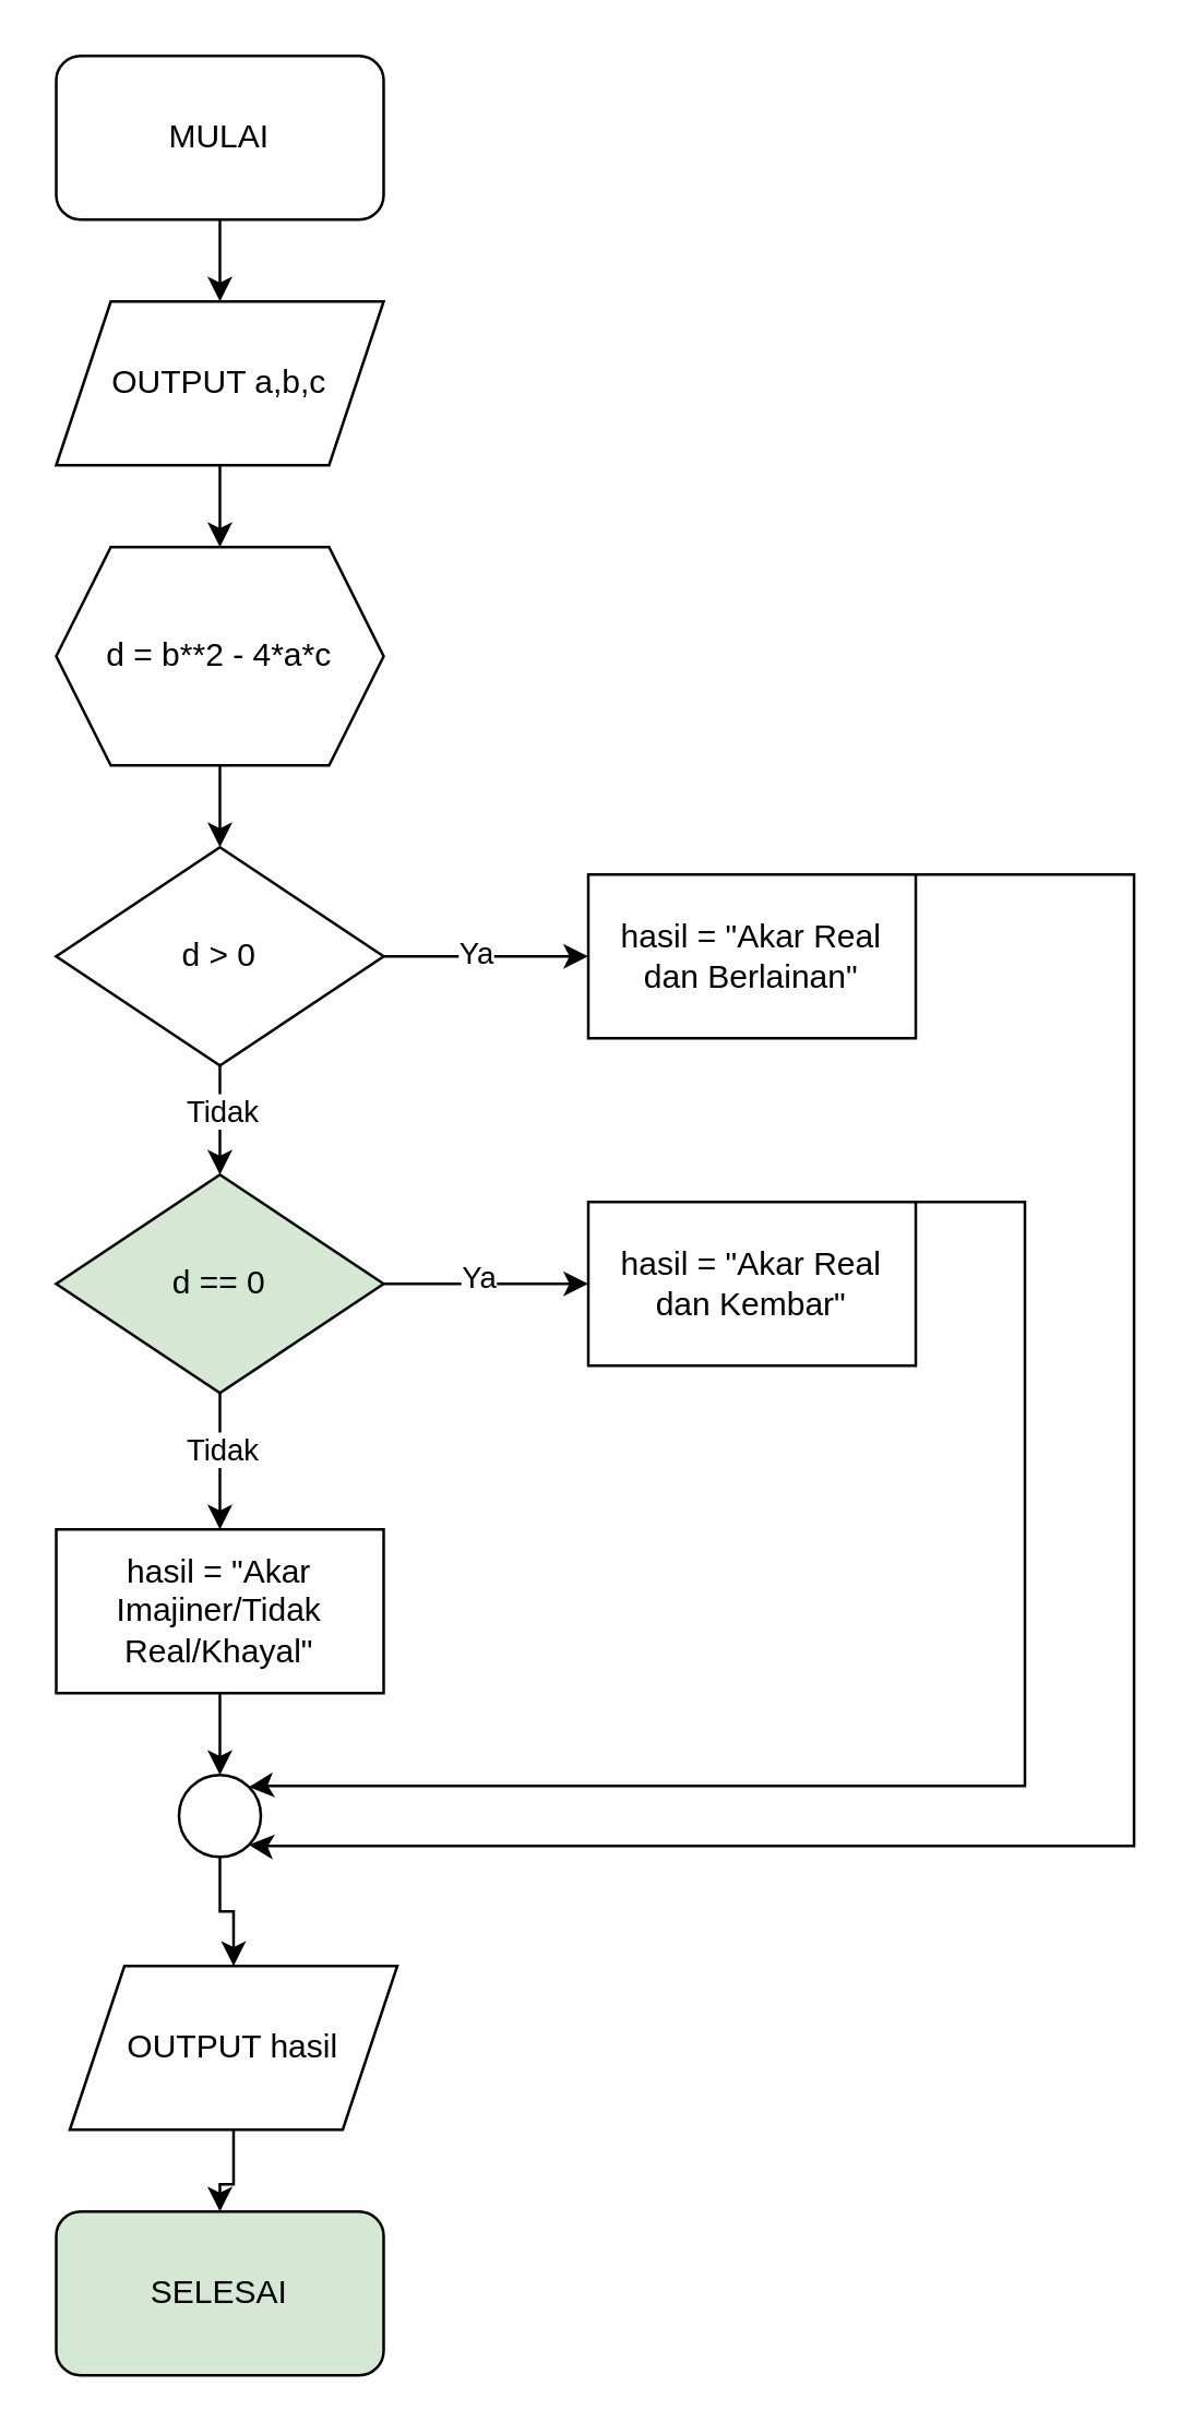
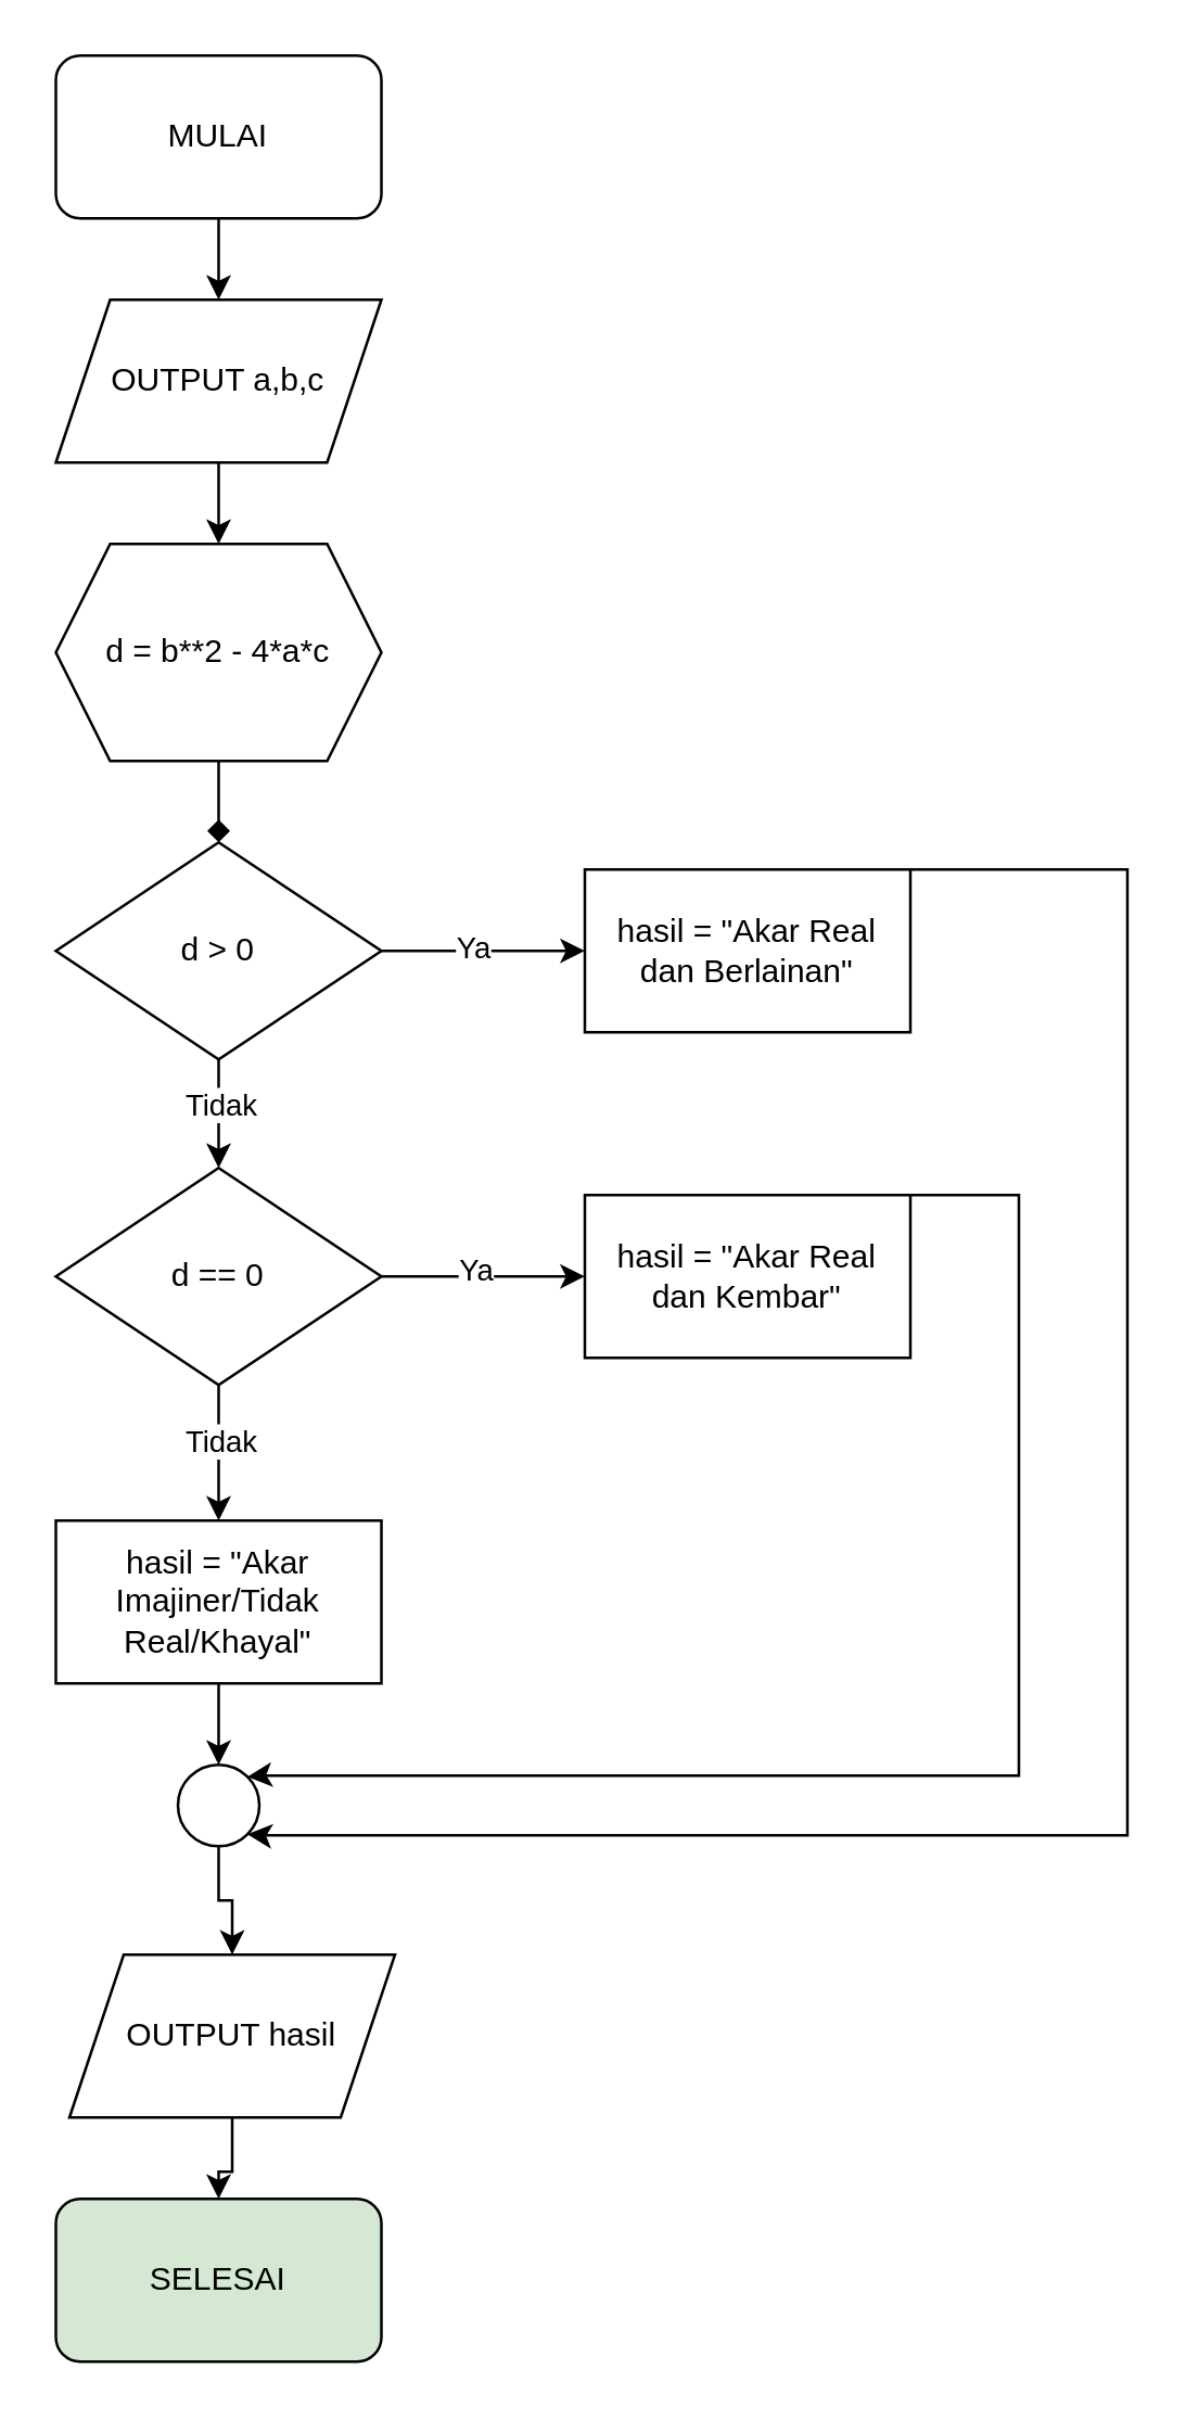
  <mxCell id="0" />
  <mxCell id="1" parent="0" />
  <mxCell id="2" value="" style="edgeStyle=orthogonalEdgeStyle;rounded=0;orthogonalLoop=1;jettySize=auto;html=1;" edge="1" parent="1" source="3" target="5"><mxGeometry relative="1" as="geometry" /></mxCell>
  <mxCell id="3" value="MULAI" style="rounded=1;whiteSpace=wrap;html=1;" vertex="1" parent="1"><mxGeometry x="20" y="20" width="120" height="60" as="geometry" /></mxCell>
  <mxCell id="4" value="" style="edgeStyle=orthogonalEdgeStyle;rounded=0;orthogonalLoop=1;jettySize=auto;html=1;" edge="1" parent="1" source="5" target="7"><mxGeometry relative="1" as="geometry" /></mxCell>
  <mxCell id="5" value="OUTPUT a,b,c" style="shape=parallelogram;perimeter=parallelogramPerimeter;whiteSpace=wrap;html=1;fixedSize=1;" vertex="1" parent="1"><mxGeometry x="20" y="110" width="120" height="60" as="geometry" /></mxCell>
- <mxCell id="6" value="" style="edgeStyle=orthogonalEdgeStyle;rounded=0;orthogonalLoop=1;jettySize=auto;html=1;" edge="1" parent="1" source="7" target="12"><mxGeometry relative="1" as="geometry" /></mxCell>
+ <mxCell id="6" value="" style="edgeStyle=orthogonalEdgeStyle;rounded=0;orthogonalLoop=1;jettySize=auto;html=1;endArrow=diamond;" edge="1" parent="1" source="7" target="12"><mxGeometry relative="1" as="geometry" /></mxCell>
  <mxCell id="7" value="d = b**2 - 4*a*c" style="shape=hexagon;perimeter=hexagonPerimeter2;whiteSpace=wrap;html=1;fixedSize=1;" vertex="1" parent="1"><mxGeometry x="20" y="200" width="120" height="80" as="geometry" /></mxCell>
  <mxCell id="8" value="" style="edgeStyle=orthogonalEdgeStyle;rounded=0;orthogonalLoop=1;jettySize=auto;html=1;" edge="1" parent="1" source="12" target="14"><mxGeometry relative="1" as="geometry" /></mxCell>
  <mxCell id="9" value="Ya" style="edgeLabel;html=1;align=center;verticalAlign=middle;resizable=0;points=[];" vertex="1" connectable="0" parent="8"><mxGeometry x="-0.131" y="2" relative="1" as="geometry"><mxPoint as="offset" /></mxGeometry></mxCell>
  <mxCell id="10" value="" style="edgeStyle=orthogonalEdgeStyle;rounded=0;orthogonalLoop=1;jettySize=auto;html=1;" edge="1" parent="1" source="12" target="19"><mxGeometry relative="1" as="geometry" /></mxCell>
  <mxCell id="11" value="Tidak" style="edgeLabel;html=1;align=center;verticalAlign=middle;resizable=0;points=[];" vertex="1" connectable="0" parent="10"><mxGeometry x="-0.18" y="3" relative="1" as="geometry"><mxPoint x="-3" as="offset" /></mxGeometry></mxCell>
  <mxCell id="12" value="d &amp;gt; 0" style="rhombus;whiteSpace=wrap;html=1;" vertex="1" parent="1"><mxGeometry x="20" y="310" width="120" height="80" as="geometry" /></mxCell>
  <mxCell id="13" style="edgeStyle=orthogonalEdgeStyle;rounded=0;orthogonalLoop=1;jettySize=auto;html=1;entryX=1;entryY=1;entryDx=0;entryDy=0;" edge="1" parent="1" target="27"><mxGeometry relative="1" as="geometry"><mxPoint x="335" y="320" as="sourcePoint" /><Array as="points"><mxPoint x="415" y="320" /><mxPoint x="415" y="676" /><mxPoint x="95" y="676" /></Array></mxGeometry></mxCell>
  <mxCell id="14" value="hasil = &quot;Akar Real dan Berlainan&quot;" style="whiteSpace=wrap;html=1;" vertex="1" parent="1"><mxGeometry x="215" y="320" width="120" height="60" as="geometry" /></mxCell>
  <mxCell id="15" value="" style="edgeStyle=orthogonalEdgeStyle;rounded=0;orthogonalLoop=1;jettySize=auto;html=1;" edge="1" parent="1" source="19" target="21"><mxGeometry relative="1" as="geometry" /></mxCell>
  <mxCell id="16" value="Ya" style="edgeLabel;html=1;align=center;verticalAlign=middle;resizable=0;points=[];" vertex="1" connectable="0" parent="15"><mxGeometry x="-0.104" y="3" relative="1" as="geometry"><mxPoint as="offset" /></mxGeometry></mxCell>
  <mxCell id="17" value="" style="edgeStyle=orthogonalEdgeStyle;rounded=0;orthogonalLoop=1;jettySize=auto;html=1;" edge="1" parent="1" source="19" target="23"><mxGeometry relative="1" as="geometry" /></mxCell>
  <mxCell id="18" value="Tidak" style="edgeLabel;html=1;align=center;verticalAlign=middle;resizable=0;points=[];" vertex="1" connectable="0" parent="17"><mxGeometry x="-0.183" y="1" relative="1" as="geometry"><mxPoint x="-1" as="offset" /></mxGeometry></mxCell>
- <mxCell id="19" value="d == 0" style="rhombus;whiteSpace=wrap;html=1;fillColor=#d5e8d4;" vertex="1" parent="1"><mxGeometry x="20" y="430" width="120" height="80" as="geometry" /></mxCell>
+ <mxCell id="19" value="d == 0" style="rhombus;whiteSpace=wrap;html=1;" vertex="1" parent="1"><mxGeometry x="20" y="430" width="120" height="80" as="geometry" /></mxCell>
  <mxCell id="20" style="edgeStyle=orthogonalEdgeStyle;rounded=0;orthogonalLoop=1;jettySize=auto;html=1;entryX=1;entryY=0;entryDx=0;entryDy=0;" edge="1" parent="1" target="27"><mxGeometry relative="1" as="geometry"><mxPoint x="335" y="440" as="sourcePoint" /><Array as="points"><mxPoint x="375" y="440" /><mxPoint x="375" y="654" /><mxPoint x="95" y="654" /></Array></mxGeometry></mxCell>
  <mxCell id="21" value="hasil = &quot;Akar Real dan Kembar&quot;" style="whiteSpace=wrap;html=1;" vertex="1" parent="1"><mxGeometry x="215" y="440" width="120" height="60" as="geometry" /></mxCell>
  <mxCell id="22" value="" style="edgeStyle=orthogonalEdgeStyle;rounded=0;orthogonalLoop=1;jettySize=auto;html=1;" edge="1" parent="1" source="27" target="25"><mxGeometry relative="1" as="geometry" /></mxCell>
  <mxCell id="23" value="hasil = &quot;Akar Imajiner/Tidak Real/Khayal&quot;" style="whiteSpace=wrap;html=1;" vertex="1" parent="1"><mxGeometry x="20" y="560" width="120" height="60" as="geometry" /></mxCell>
  <mxCell id="24" value="" style="edgeStyle=orthogonalEdgeStyle;rounded=0;orthogonalLoop=1;jettySize=auto;html=1;" edge="1" parent="1" source="25" target="28"><mxGeometry relative="1" as="geometry" /></mxCell>
  <mxCell id="25" value="OUTPUT hasil" style="shape=parallelogram;perimeter=parallelogramPerimeter;whiteSpace=wrap;html=1;fixedSize=1;" vertex="1" parent="1"><mxGeometry x="25" y="720" width="120" height="60" as="geometry" /></mxCell>
  <mxCell id="26" value="" style="edgeStyle=orthogonalEdgeStyle;rounded=0;orthogonalLoop=1;jettySize=auto;html=1;" edge="1" parent="1" source="23" target="27"><mxGeometry relative="1" as="geometry"><mxPoint x="80" y="620" as="sourcePoint" /><mxPoint x="80" y="700" as="targetPoint" /></mxGeometry></mxCell>
  <mxCell id="27" value="" style="ellipse;whiteSpace=wrap;html=1;aspect=fixed;" vertex="1" parent="1"><mxGeometry x="65" y="650" width="30" height="30" as="geometry" /></mxCell>
  <mxCell id="28" value="SELESAI" style="rounded=1;whiteSpace=wrap;html=1;fillColor=#d5e8d4;" vertex="1" parent="1"><mxGeometry x="20" y="810" width="120" height="60" as="geometry" /></mxCell>
